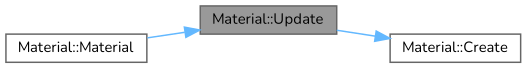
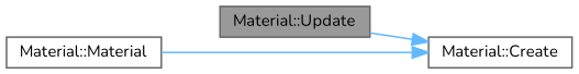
  digraph {
    fontname=Nunito
    rankdir=RL
    node [color=grey40 fillcolor=white fontname=Nunito fontsize=10 shape=box style=filled]
    edge [color=steelblue1 dir=back fontname=Nunito fontsize=10 labelfontname=Helvetica labelfontsize=10 style=solid]
    n1 [color=gray40 fillcolor=grey60 fontcolor=black height=0.2 label="Material::Update" width=0.4]
    n2 [height=0.2 label="Material::Create" width=0.4]
    n3 [height=0.2 label="Material::Material" width=0.4]
    n2 -> n1
-   n1 -> n3
+   n2 -> n3
  }
